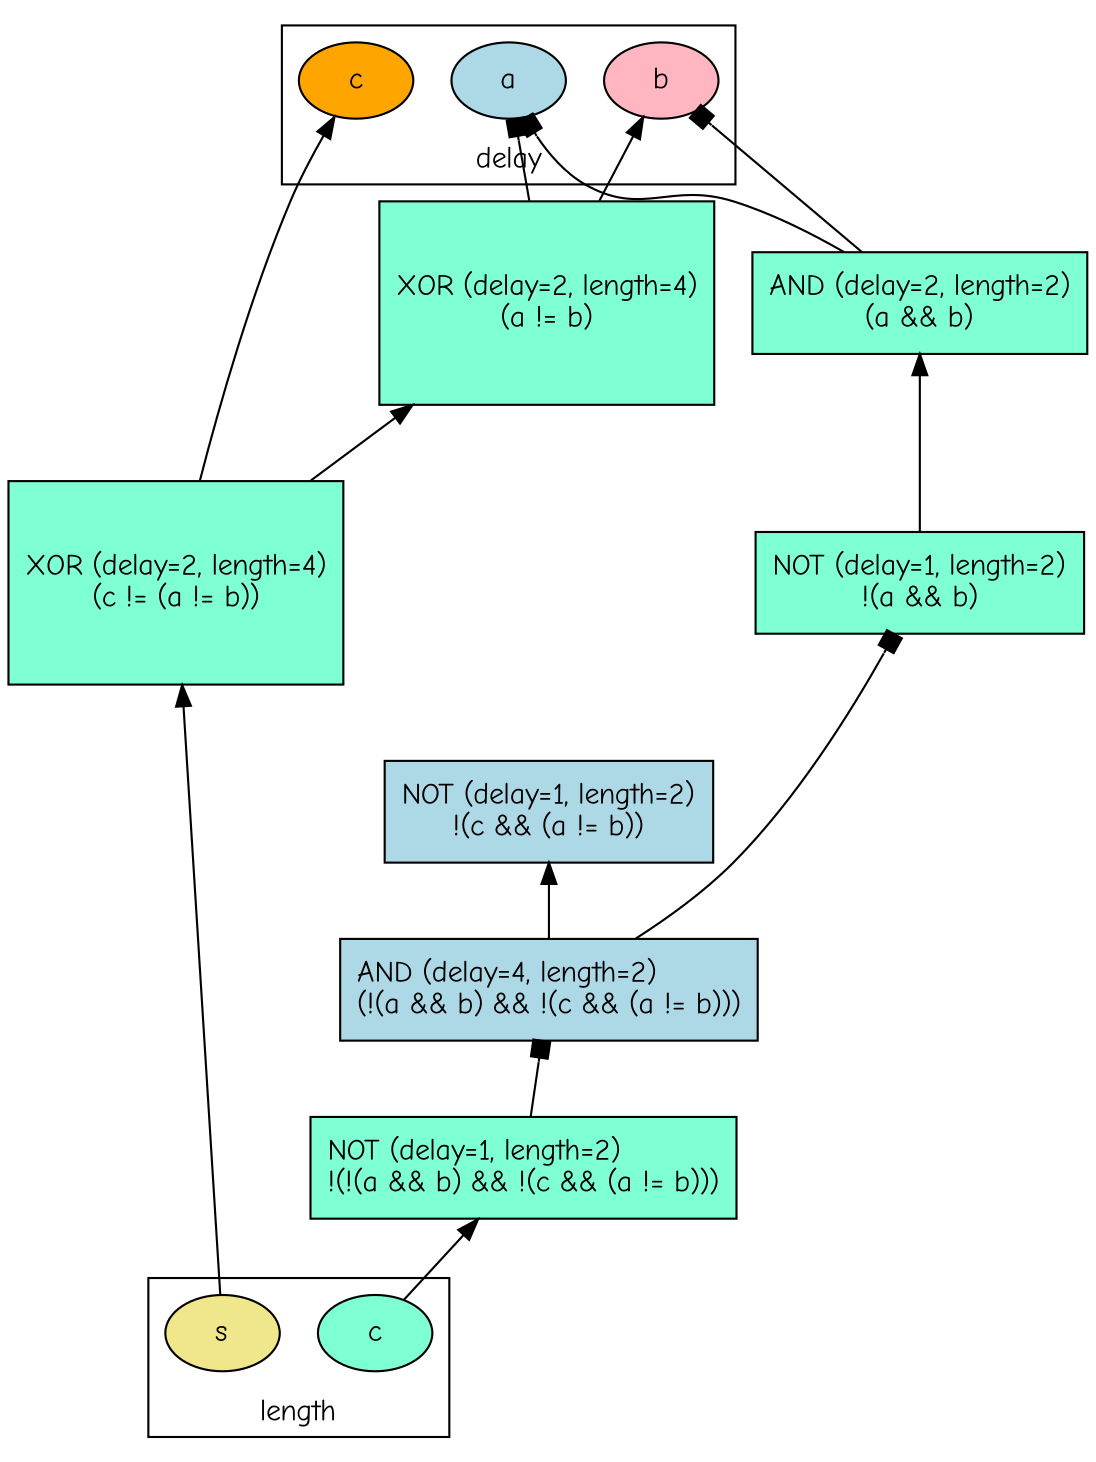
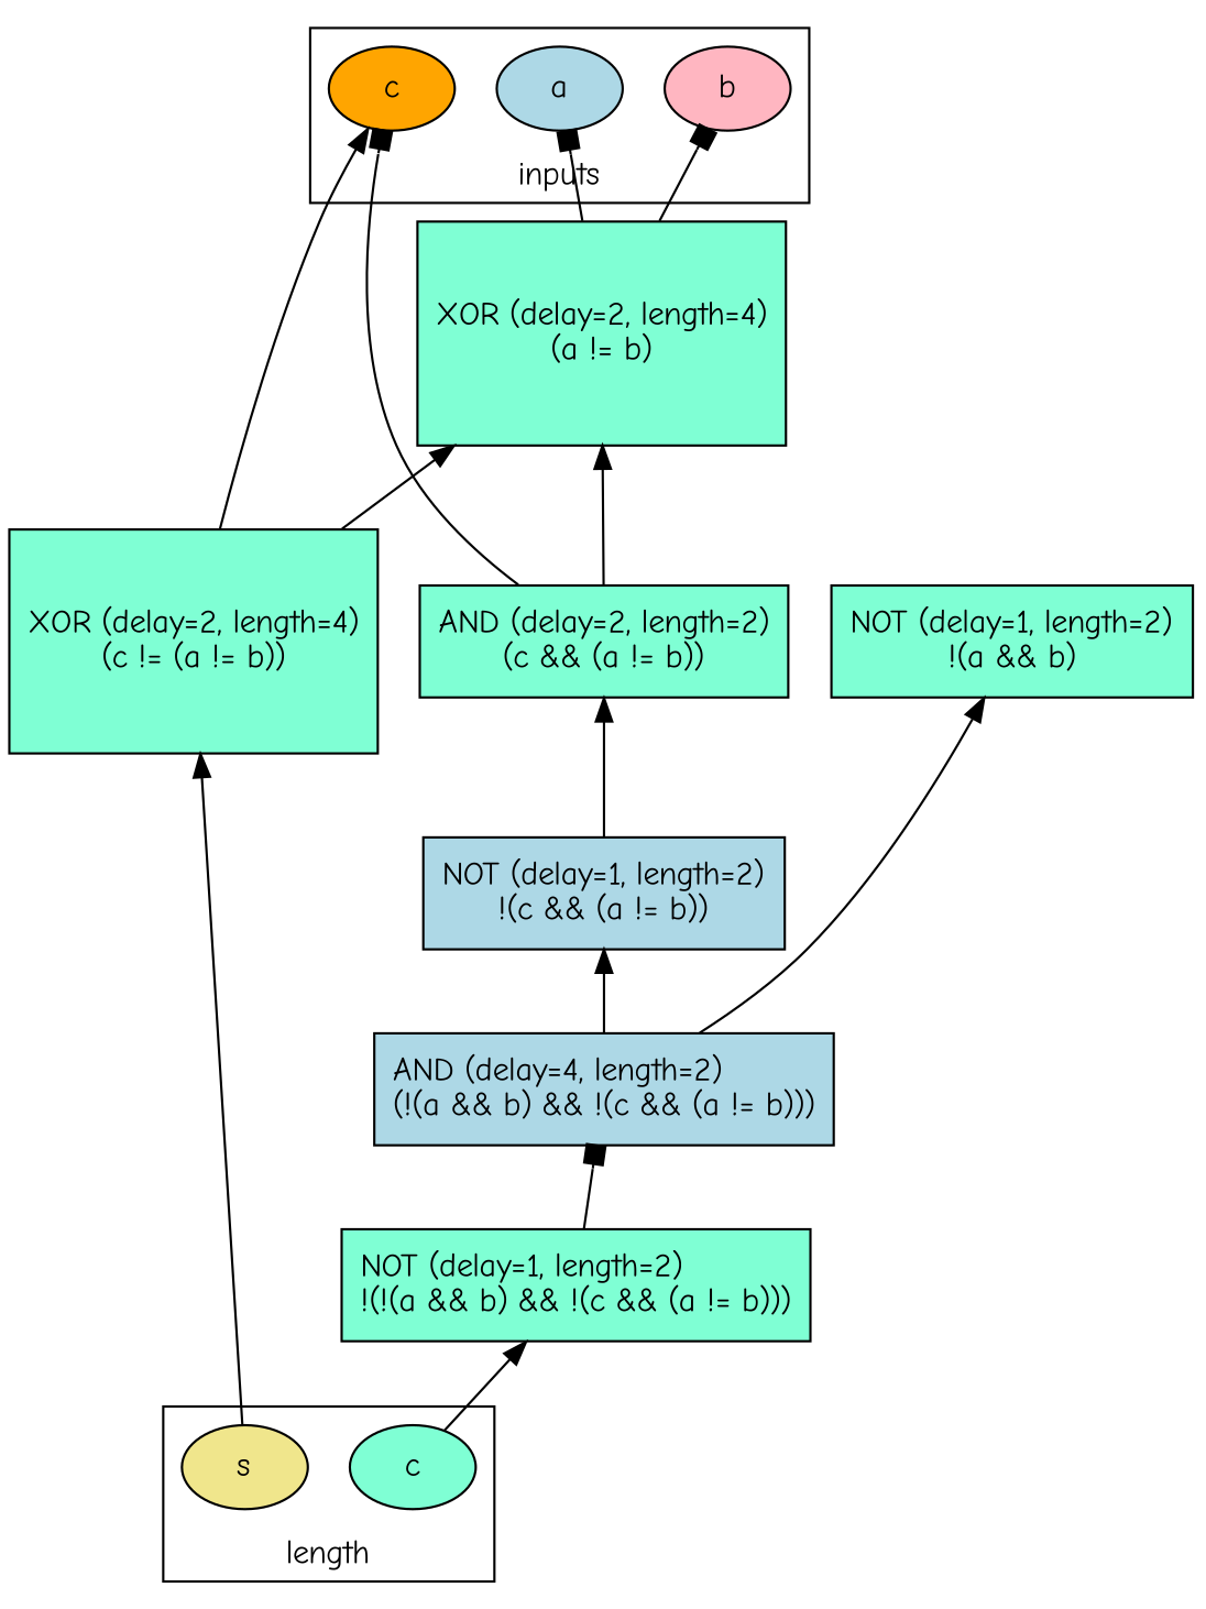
  digraph {
    fontname="Comic Neue"
    rankdir=BT
    node [fillcolor=aquamarine fontname="Comic Neue" style=filled shape=rect]
    edge [arrowhead=normal fontname="Comic Neue"]
    n1 [fillcolor=lightblue label=a shape=""]
    n2 [fillcolor=orange label=c shape=""]
    n3 [fillcolor=lightpink label=b shape=""]
    n4 [fillcolor=khaki label=s shape=""]
    n5 [label=c shape=""]
    n6 [height=1.3333334 label="XOR (delay=2, length=4)\l(c != (a != b))"]
    n7 [height=0.6666667 label="NOT (delay=1, length=2)\l!(!(a && b) && !(c && (a != b)))"]
    n8 [height=1.3333334 label="XOR (delay=2, length=4)\l(a != b)"]
    n9 [fillcolor=lightblue height=0.6666667 label="AND (delay=4, length=2)\l(!(a && b) && !(c && (a != b)))"]
    n10 [height=0.6666667 label="NOT (delay=1, length=2)\l!(a && b)"]
    n11 [fillcolor=lightblue height=0.6666667 label="NOT (delay=1, length=2)\l!(c && (a != b))"]
-   n12 [height=0.6666667 label="AND (delay=2, length=2)\l(a && b)"]
+   n13 [height=0.6666667 label="AND (delay=2, length=2)\l(c && (a != b))"]
    subgraph cluster_1 {
-     label=delay
+     label=inputs
      n1
      n2
      n3
    }
    subgraph cluster_2 {
      label=length
      n4
      n5
    }
    n4 -> n6
    n5 -> n7
    n6 -> n2
    n6 -> n8
    n7 -> n9 [arrowhead=box]
    n8 -> n1 [arrowhead=box]
-   n8 -> n3
-   n9 -> n10 [arrowhead=box]
+   n8 -> n3 [arrowhead=box]
+   n9 -> n10
    n9 -> n11
-   n10 -> n12
-   n12 -> n1 [arrowhead=box]
-   n12 -> n3 [arrowhead=box]
+   n11 -> n13
+   n13 -> n2 [arrowhead=box]
+   n13 -> n8
  }
